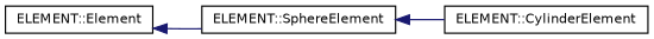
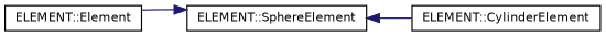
  digraph {
    rankdir=LR
    node [color=black fillcolor=white fontname=Helvetica fontsize=10 shape=record style=filled]
    edge [color=midnightblue dir=back fontname=Helvetica fontsize=10 labelfontname=Helvetica labelfontsize=10 style=solid]
    n1 [height=0.2 label="ELEMENT::Element" width=0.4]
    n2 [height=0.2 label="ELEMENT::SphereElement" width=0.4]
    n3 [height=0.2 label="ELEMENT::CylinderElement" width=0.4]
-   n1 -> n2
+   n2 -> n1
    n2 -> n3
  }
